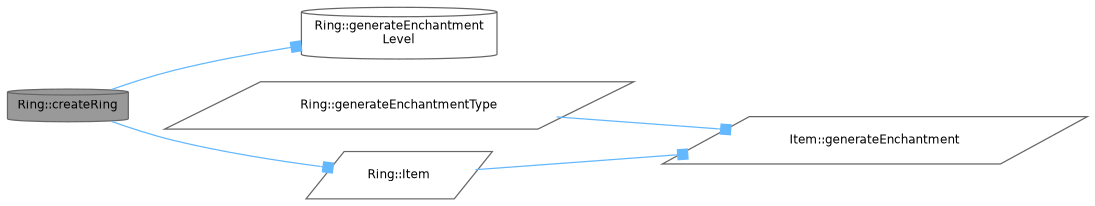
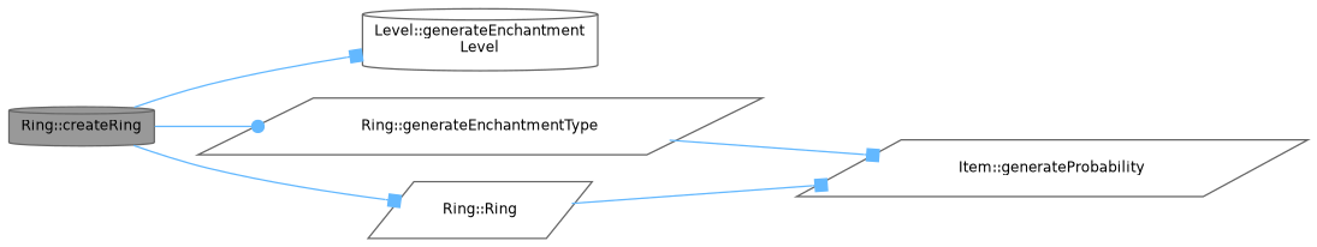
  digraph {
    rankdir=LR
    node [color=grey40 fillcolor=white fontname=Helvetica fontsize=10 shape=parallelogram style=filled]
    edge [arrowhead=box color=steelblue1 fontname=Helvetica fontsize=10 labelfontname=Helvetica labelfontsize=10 style=solid]
    n1 [color=gray40 fillcolor=grey60 fontcolor=black height=0.2 label="Ring::createRing" shape=cylinder width=0.4]
-   n2 [height=0.2 label="Ring::generateEnchantment\lLevel" shape=cylinder width=0.4]
+   n2 [height=0.2 label="Level::generateEnchantment\lLevel" shape=cylinder width=0.4]
    n3 [height=0.2 label="Ring::generateEnchantmentType" width=0.4]
-   n4 [height=0.2 label="Ring::Item" width=0.4]
-   n5 [height=0.2 label="Item::generateEnchantment" width=0.4]
+   n4 [height=0.2 label="Ring::Ring" width=0.4]
+   n5 [height=0.2 label="Item::generateProbability" width=0.4]
    n1 -> n2
+   n1 -> n3 [arrowhead=dot]
    n1 -> n4
    n3 -> n5
    n4 -> n5
  }
